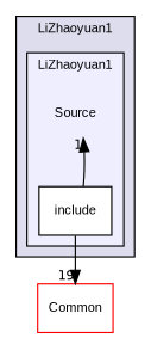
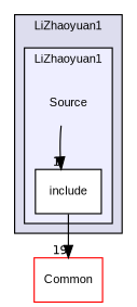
  digraph {
    compound=true
    fontname="Liberation Sans"
    node [fontname="Liberation Sans" fontsize=10 shape=box]
    edge [fontname="Liberation Sans" labeldistance=1.5 labelfontname=Helvetica labelfontsize=10]
    n1 [label=Source shape=plaintext]
    n2 [color=black fillcolor=white label=include style=filled]
    n3 [color=red label=Common]
    subgraph cluster_1 {
      bgcolor="#ddddee"
      fontsize=10
      label=LiZhaoyuan1
      pencolor=black
      subgraph cluster_2 {
        bgcolor="#eeeeff"
        fontsize=10
        label=LiZhaoyuan1
        pencolor=black
        n1
        n2
      }
    }
-   n2 -> n1 [headlabel=1]
+   n1 -> n2 [headlabel=1]
    n2 -> n3 [headlabel=19]
  }
